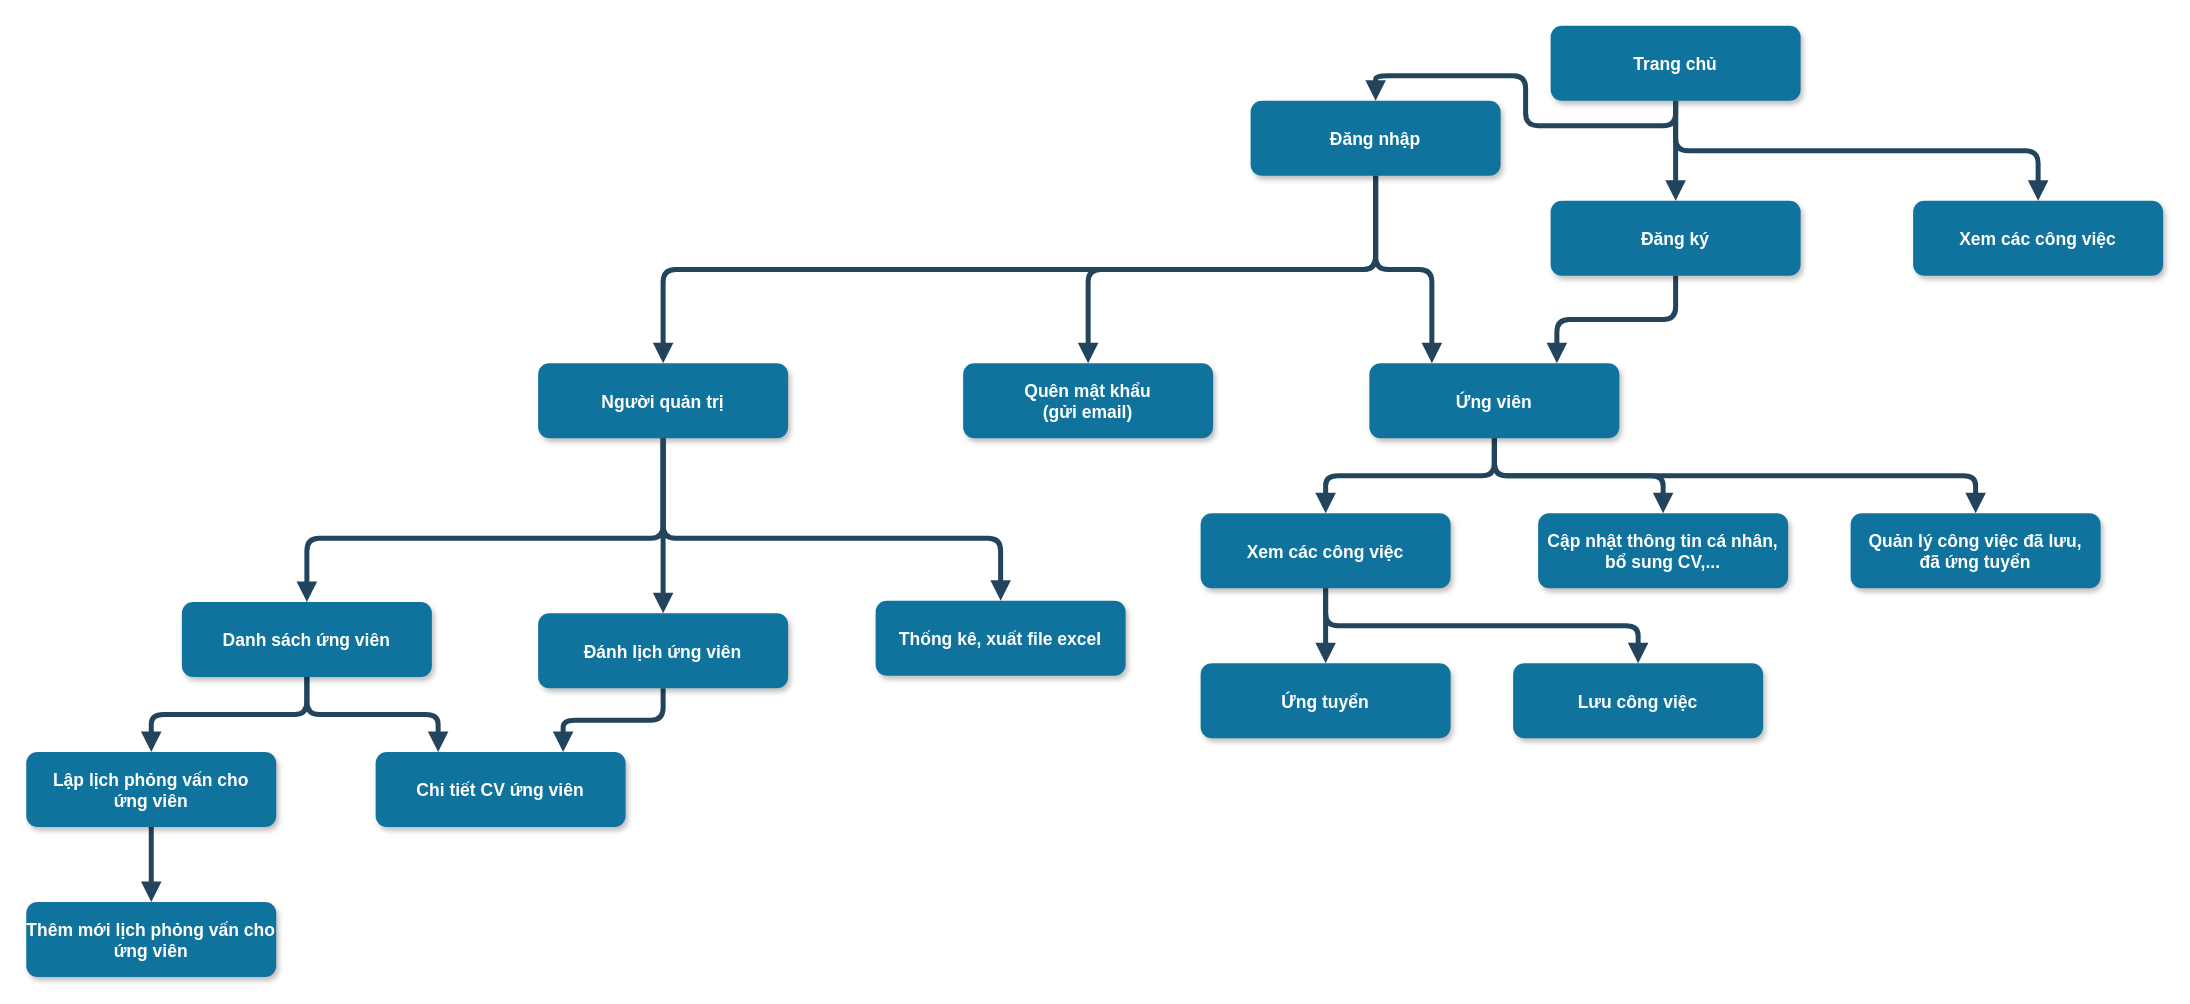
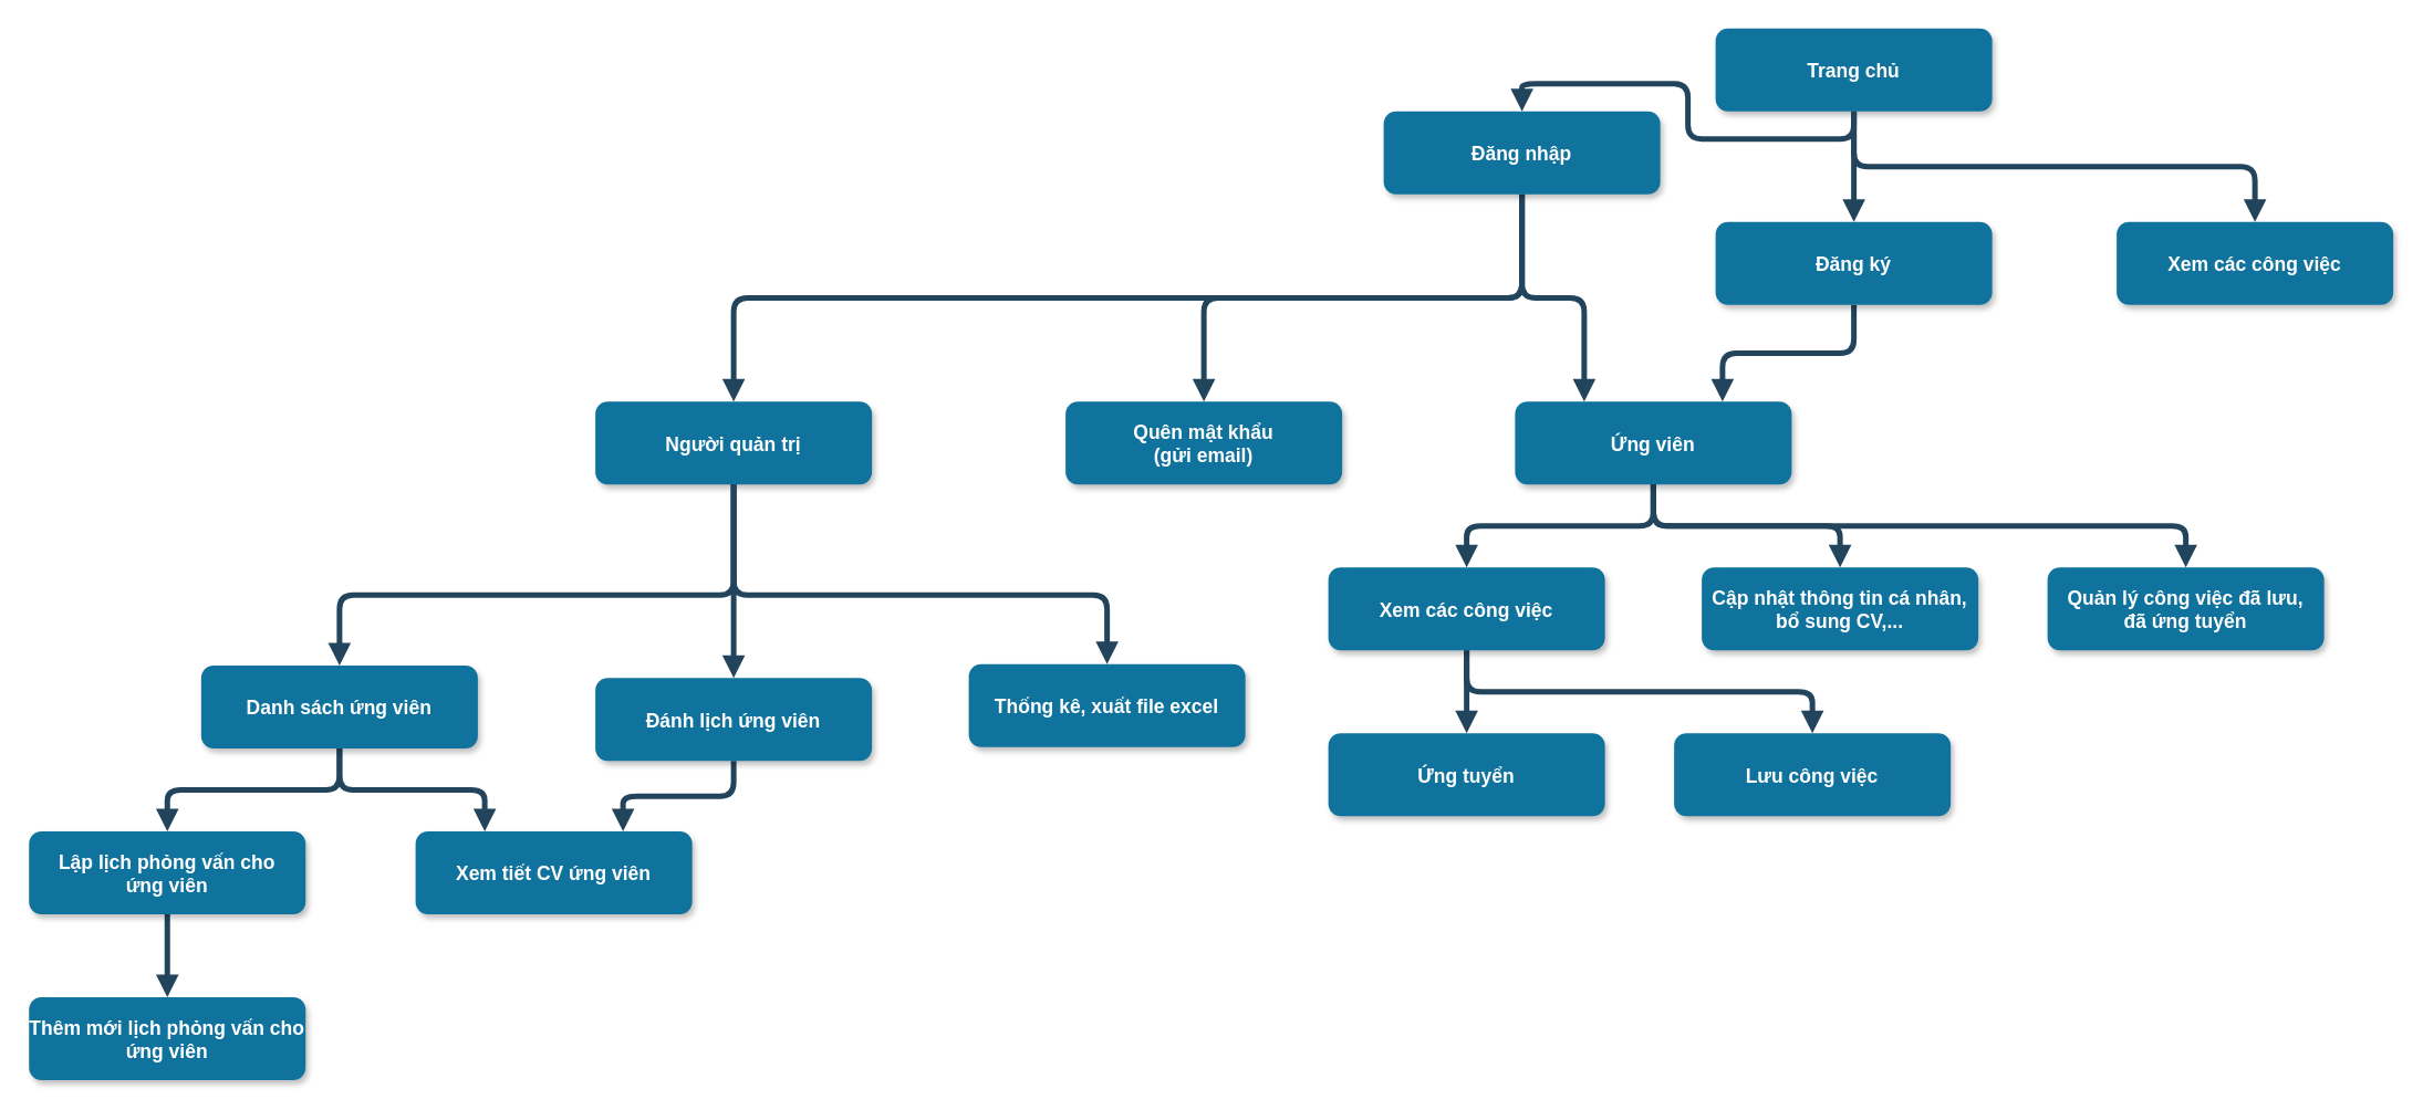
  <mxCell id="0" />
  <mxCell id="1" parent="0" />
  <mxCell id="2" style="edgeStyle=orthogonalEdgeStyle;rounded=1;orthogonalLoop=1;jettySize=auto;html=1;exitX=0.5;exitY=1;exitDx=0;exitDy=0;entryX=0.5;entryY=0;entryDx=0;entryDy=0;fontStyle=1;strokeColor=#23445D;strokeWidth=4;endFill=1;endArrow=block;" parent="1" source="4" target="8" edge="1"><mxGeometry relative="1" as="geometry" /></mxCell>
  <mxCell id="3" style="edgeStyle=orthogonalEdgeStyle;rounded=1;orthogonalLoop=1;jettySize=auto;html=1;exitX=0.5;exitY=1;exitDx=0;exitDy=0;entryX=0.5;entryY=0;entryDx=0;entryDy=0;fontStyle=1;strokeColor=#23445D;strokeWidth=4;endFill=1;endArrow=block;" parent="1" source="4" target="12" edge="1"><mxGeometry relative="1" as="geometry" /></mxCell>
  <mxCell id="4" value="Trang chủ" style="rounded=1;fillColor=#10739E;strokeColor=none;shadow=1;gradientColor=none;fontStyle=1;fontColor=#FFFFFF;fontSize=14;" parent="1" vertex="1"><mxGeometry x="1240" y="20" width="200" height="60" as="geometry" /></mxCell>
  <mxCell id="5" style="edgeStyle=orthogonalEdgeStyle;rounded=1;orthogonalLoop=1;jettySize=auto;html=1;exitX=0.5;exitY=1;exitDx=0;exitDy=0;fontStyle=1;strokeColor=#23445D;strokeWidth=4;endFill=1;endArrow=block;entryX=0.5;entryY=0;entryDx=0;entryDy=0;" parent="1" source="4" target="6" edge="1"><mxGeometry relative="1" as="geometry"><mxPoint x="920" y="160" as="targetPoint" /><Array as="points" /><mxPoint x="1160" y="360" as="sourcePoint" /></mxGeometry></mxCell>
  <mxCell id="6" value="Xem các công việc" style="rounded=1;fillColor=#10739E;strokeColor=none;shadow=1;gradientColor=none;fontStyle=1;fontColor=#FFFFFF;fontSize=14;" parent="1" vertex="1"><mxGeometry x="1530" y="160" width="200" height="60" as="geometry" /></mxCell>
  <mxCell id="7" style="edgeStyle=orthogonalEdgeStyle;rounded=1;orthogonalLoop=1;jettySize=auto;html=1;exitX=0.5;exitY=1;exitDx=0;exitDy=0;entryX=0.75;entryY=0;entryDx=0;entryDy=0;fontStyle=1;strokeColor=#23445D;strokeWidth=4;endFill=1;endArrow=block;" parent="1" source="8" target="16" edge="1"><mxGeometry relative="1" as="geometry" /></mxCell>
  <mxCell id="8" value="Đăng ký" style="rounded=1;fillColor=#10739E;strokeColor=none;shadow=1;gradientColor=none;fontStyle=1;fontColor=#FFFFFF;fontSize=14;" parent="1" vertex="1"><mxGeometry x="1240" y="160" width="200" height="60" as="geometry" /></mxCell>
  <mxCell id="9" style="edgeStyle=orthogonalEdgeStyle;rounded=1;orthogonalLoop=1;jettySize=auto;html=1;exitX=0.5;exitY=1;exitDx=0;exitDy=0;entryX=0.5;entryY=0;entryDx=0;entryDy=0;fontStyle=1;strokeColor=#23445D;strokeWidth=4;endFill=1;endArrow=block;" parent="1" source="12" target="17" edge="1"><mxGeometry relative="1" as="geometry" /></mxCell>
  <mxCell id="10" style="edgeStyle=orthogonalEdgeStyle;rounded=1;orthogonalLoop=1;jettySize=auto;html=1;exitX=0.5;exitY=1;exitDx=0;exitDy=0;entryX=0.25;entryY=0;entryDx=0;entryDy=0;fontStyle=1;strokeColor=#23445D;strokeWidth=4;endFill=1;endArrow=block;" parent="1" source="12" target="16" edge="1"><mxGeometry relative="1" as="geometry" /></mxCell>
  <mxCell id="11" style="edgeStyle=orthogonalEdgeStyle;rounded=1;orthogonalLoop=1;jettySize=auto;html=1;exitX=0.5;exitY=1;exitDx=0;exitDy=0;entryX=0.5;entryY=0;entryDx=0;entryDy=0;fontStyle=1;strokeColor=#23445D;strokeWidth=4;endFill=1;endArrow=block;" parent="1" source="12" target="23" edge="1"><mxGeometry relative="1" as="geometry" /></mxCell>
  <mxCell id="12" value="Đăng nhập" style="rounded=1;fillColor=#10739E;strokeColor=none;shadow=1;gradientColor=none;fontStyle=1;fontColor=#FFFFFF;fontSize=14;" parent="1" vertex="1"><mxGeometry x="1000" y="80" width="200" height="60" as="geometry" /></mxCell>
  <mxCell id="13" style="edgeStyle=orthogonalEdgeStyle;rounded=1;orthogonalLoop=1;jettySize=auto;html=1;exitX=0.5;exitY=1;exitDx=0;exitDy=0;entryX=0.5;entryY=0;entryDx=0;entryDy=0;fontStyle=1;strokeColor=#23445D;strokeWidth=4;endFill=1;endArrow=block;" parent="1" source="16" target="30" edge="1"><mxGeometry relative="1" as="geometry" /></mxCell>
  <mxCell id="14" style="edgeStyle=orthogonalEdgeStyle;rounded=1;orthogonalLoop=1;jettySize=auto;html=1;exitX=0.5;exitY=1;exitDx=0;exitDy=0;fontStyle=1;strokeColor=#23445D;strokeWidth=4;endFill=1;endArrow=block;" parent="1" source="16" target="33" edge="1"><mxGeometry relative="1" as="geometry" /></mxCell>
  <mxCell id="15" style="edgeStyle=orthogonalEdgeStyle;rounded=1;orthogonalLoop=1;jettySize=auto;html=1;exitX=0.5;exitY=1;exitDx=0;exitDy=0;entryX=0.5;entryY=0;entryDx=0;entryDy=0;fontStyle=1;strokeColor=#23445D;strokeWidth=4;endFill=1;endArrow=block;" edge="1" parent="1" source="16" target="37"><mxGeometry relative="1" as="geometry" /></mxCell>
  <mxCell id="16" value="Ứng viên" style="rounded=1;fillColor=#10739E;strokeColor=none;shadow=1;gradientColor=none;fontStyle=1;fontColor=#FFFFFF;fontSize=14;" parent="1" vertex="1"><mxGeometry x="1095" y="290" width="200" height="60" as="geometry" /></mxCell>
  <mxCell id="17" value="Người quản trị" style="rounded=1;fillColor=#10739E;strokeColor=none;shadow=1;gradientColor=none;fontStyle=1;fontColor=#FFFFFF;fontSize=14;" parent="1" vertex="1"><mxGeometry x="430" y="290" width="200" height="60" as="geometry" /></mxCell>
  <mxCell id="18" style="edgeStyle=orthogonalEdgeStyle;rounded=1;orthogonalLoop=1;jettySize=auto;html=1;exitX=0.5;exitY=1;exitDx=0;exitDy=0;entryX=0.25;entryY=0;entryDx=0;entryDy=0;fontStyle=1;strokeColor=#23445D;strokeWidth=4;endFill=1;endArrow=block;" parent="1" source="20" target="24" edge="1"><mxGeometry relative="1" as="geometry" /></mxCell>
  <mxCell id="19" style="edgeStyle=orthogonalEdgeStyle;rounded=1;orthogonalLoop=1;jettySize=auto;html=1;exitX=0.5;exitY=1;exitDx=0;exitDy=0;fontStyle=1;strokeColor=#23445D;strokeWidth=4;endFill=1;endArrow=block;" parent="1" source="20" target="26" edge="1"><mxGeometry relative="1" as="geometry" /></mxCell>
  <mxCell id="20" value="Danh sách ứng viên" style="rounded=1;fillColor=#10739E;strokeColor=none;shadow=1;gradientColor=none;fontStyle=1;fontColor=#FFFFFF;fontSize=14;" parent="1" vertex="1"><mxGeometry x="145" y="481" width="200" height="60" as="geometry" /></mxCell>
  <mxCell id="21" style="edgeStyle=orthogonalEdgeStyle;rounded=1;orthogonalLoop=1;jettySize=auto;html=1;exitX=0.5;exitY=1;exitDx=0;exitDy=0;entryX=0.75;entryY=0;entryDx=0;entryDy=0;fontStyle=1;strokeColor=#23445D;strokeWidth=4;endFill=1;endArrow=block;" parent="1" source="22" target="24" edge="1"><mxGeometry relative="1" as="geometry" /></mxCell>
  <mxCell id="22" value="Đánh lịch ứng viên" style="rounded=1;fillColor=#10739E;strokeColor=none;shadow=1;gradientColor=none;fontStyle=1;fontColor=#FFFFFF;fontSize=14;" parent="1" vertex="1"><mxGeometry x="430" y="490" width="200" height="60" as="geometry" /></mxCell>
  <mxCell id="23" value="Quên mật khẩu&#10;(gửi email)" style="rounded=1;fillColor=#10739E;strokeColor=none;shadow=1;gradientColor=none;fontStyle=1;fontColor=#FFFFFF;fontSize=14;" parent="1" vertex="1"><mxGeometry x="770" y="290" width="200" height="60" as="geometry" /></mxCell>
- <mxCell id="24" value="Chi tiết CV ứng viên" style="rounded=1;fillColor=#10739E;strokeColor=none;shadow=1;gradientColor=none;fontStyle=1;fontColor=#FFFFFF;fontSize=14;" parent="1" vertex="1"><mxGeometry x="300" y="601" width="200" height="60" as="geometry" /></mxCell>
+ <mxCell id="24" value="Xem tiết CV ứng viên" style="rounded=1;fillColor=#10739E;strokeColor=none;shadow=1;gradientColor=none;fontStyle=1;fontColor=#FFFFFF;fontSize=14;" parent="1" vertex="1"><mxGeometry x="300" y="601" width="200" height="60" as="geometry" /></mxCell>
  <mxCell id="25" style="edgeStyle=orthogonalEdgeStyle;rounded=1;orthogonalLoop=1;jettySize=auto;html=1;exitX=0.5;exitY=1;exitDx=0;exitDy=0;entryX=0.5;entryY=0;entryDx=0;entryDy=0;fontStyle=1;strokeColor=#23445D;strokeWidth=4;endFill=1;endArrow=block;" parent="1" source="26" target="27" edge="1"><mxGeometry relative="1" as="geometry" /></mxCell>
  <mxCell id="26" value="Lập lịch phỏng vấn cho&#10;ứng viên" style="rounded=1;fillColor=#10739E;strokeColor=none;shadow=1;gradientColor=none;fontStyle=1;fontColor=#FFFFFF;fontSize=14;" parent="1" vertex="1"><mxGeometry x="20.5" y="601" width="200" height="60" as="geometry" /></mxCell>
  <mxCell id="27" value="Thêm mới lịch phỏng vấn cho&#10;ứng viên" style="rounded=1;fillColor=#10739E;strokeColor=none;shadow=1;gradientColor=none;fontStyle=1;fontColor=#FFFFFF;fontSize=14;" parent="1" vertex="1"><mxGeometry x="20.5" y="721" width="200" height="60" as="geometry" /></mxCell>
  <mxCell id="28" style="edgeStyle=orthogonalEdgeStyle;rounded=1;orthogonalLoop=1;jettySize=auto;html=1;fontStyle=1;strokeColor=#23445D;strokeWidth=4;endFill=1;endArrow=block;exitX=0.5;exitY=1;exitDx=0;exitDy=0;" parent="1" source="17" target="22" edge="1"><mxGeometry relative="1" as="geometry"><Array as="points" /><mxPoint x="420" y="390" as="sourcePoint" /><mxPoint x="450" y="510" as="targetPoint" /></mxGeometry></mxCell>
  <mxCell id="29" value="Thống kê, xuất file excel" style="rounded=1;fillColor=#10739E;strokeColor=none;shadow=1;gradientColor=none;fontStyle=1;fontColor=#FFFFFF;fontSize=14;" parent="1" vertex="1"><mxGeometry x="700" y="480" width="200" height="60" as="geometry" /></mxCell>
  <mxCell id="30" value="Cập nhật thông tin cá nhân,&#10;bổ sung CV,..." style="rounded=1;fillColor=#10739E;strokeColor=none;shadow=1;gradientColor=none;fontStyle=1;fontColor=#FFFFFF;fontSize=14;" parent="1" vertex="1"><mxGeometry x="1230" y="410" width="200" height="60" as="geometry" /></mxCell>
  <mxCell id="31" value="" style="edgeStyle=orthogonalEdgeStyle;rounded=1;orthogonalLoop=1;jettySize=auto;html=1;fontStyle=1;strokeColor=#23445D;strokeWidth=4;endFill=1;endArrow=block;" edge="1" parent="1" source="33" target="36"><mxGeometry relative="1" as="geometry" /></mxCell>
  <mxCell id="32" style="edgeStyle=orthogonalEdgeStyle;rounded=1;orthogonalLoop=1;jettySize=auto;html=1;exitX=0.5;exitY=1;exitDx=0;exitDy=0;entryX=0.5;entryY=0;entryDx=0;entryDy=0;fontStyle=1;strokeColor=#23445D;strokeWidth=4;endFill=1;endArrow=block;" edge="1" parent="1" source="33" target="38"><mxGeometry relative="1" as="geometry" /></mxCell>
  <mxCell id="33" value="Xem các công việc" style="rounded=1;fillColor=#10739E;strokeColor=none;shadow=1;gradientColor=none;fontStyle=1;fontColor=#FFFFFF;fontSize=14;" parent="1" vertex="1"><mxGeometry x="960" y="410" width="200" height="60" as="geometry" /></mxCell>
  <mxCell id="34" style="edgeStyle=orthogonalEdgeStyle;rounded=1;orthogonalLoop=1;jettySize=auto;html=1;fontStyle=1;strokeColor=#23445D;strokeWidth=4;endFill=1;endArrow=block;entryX=0.5;entryY=0;entryDx=0;entryDy=0;exitX=0.5;exitY=1;exitDx=0;exitDy=0;" edge="1" parent="1" source="17" target="20"><mxGeometry relative="1" as="geometry"><Array as="points"><mxPoint x="530" y="430" /><mxPoint x="245" y="430" /></Array><mxPoint x="300" y="350" as="sourcePoint" /><mxPoint x="130" y="620" as="targetPoint" /></mxGeometry></mxCell>
  <mxCell id="35" style="edgeStyle=orthogonalEdgeStyle;rounded=1;orthogonalLoop=1;jettySize=auto;html=1;fontStyle=1;strokeColor=#23445D;strokeWidth=4;endFill=1;endArrow=block;exitX=0.5;exitY=1;exitDx=0;exitDy=0;entryX=0.5;entryY=0;entryDx=0;entryDy=0;" edge="1" parent="1" source="17" target="29"><mxGeometry relative="1" as="geometry"><Array as="points"><mxPoint x="530" y="430" /><mxPoint x="800" y="430" /></Array><mxPoint x="600" y="360" as="sourcePoint" /><mxPoint x="600" y="620" as="targetPoint" /></mxGeometry></mxCell>
  <mxCell id="36" value="Ứng tuyển" style="rounded=1;fillColor=#10739E;strokeColor=none;shadow=1;gradientColor=none;fontStyle=1;fontColor=#FFFFFF;fontSize=14;" vertex="1" parent="1"><mxGeometry x="960" y="530" width="200" height="60" as="geometry" /></mxCell>
  <mxCell id="37" value="Quản lý công việc đã lưu,&#10;đã ứng tuyển" style="rounded=1;fillColor=#10739E;strokeColor=none;shadow=1;gradientColor=none;fontStyle=1;fontColor=#FFFFFF;fontSize=14;" vertex="1" parent="1"><mxGeometry x="1480" y="410" width="200" height="60" as="geometry" /></mxCell>
  <mxCell id="38" value="Lưu công việc" style="rounded=1;fillColor=#10739E;strokeColor=none;shadow=1;gradientColor=none;fontStyle=1;fontColor=#FFFFFF;fontSize=14;" vertex="1" parent="1"><mxGeometry x="1210" y="530" width="200" height="60" as="geometry" /></mxCell>
